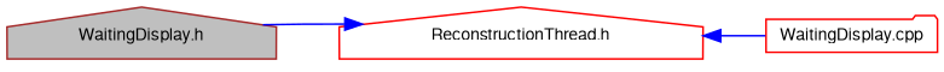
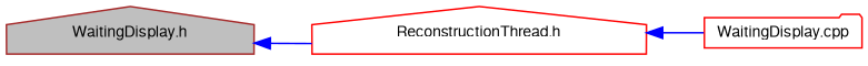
  digraph {
    rankdir=LR
    node [color=red fillcolor=white fontname=FreeSans fontsize=10 shape=house style=filled]
    edge [color=blue dir=back fontname=FreeSans fontsize=10 labelfontname=FreeSans labelfontsize=10 style=solid]
    n1 [color=brown fillcolor=grey75 fontcolor=black height=0.2 label="WaitingDisplay.h" width=0.4]
    n2 [height=0.2 label="ReconstructionThread.h" width=0.4]
    n3 [height=0.2 label="WaitingDisplay.cpp" shape=folder width=0.4]
-   n2 -> n1
+   n1 -> n2
    n2 -> n3
  }
